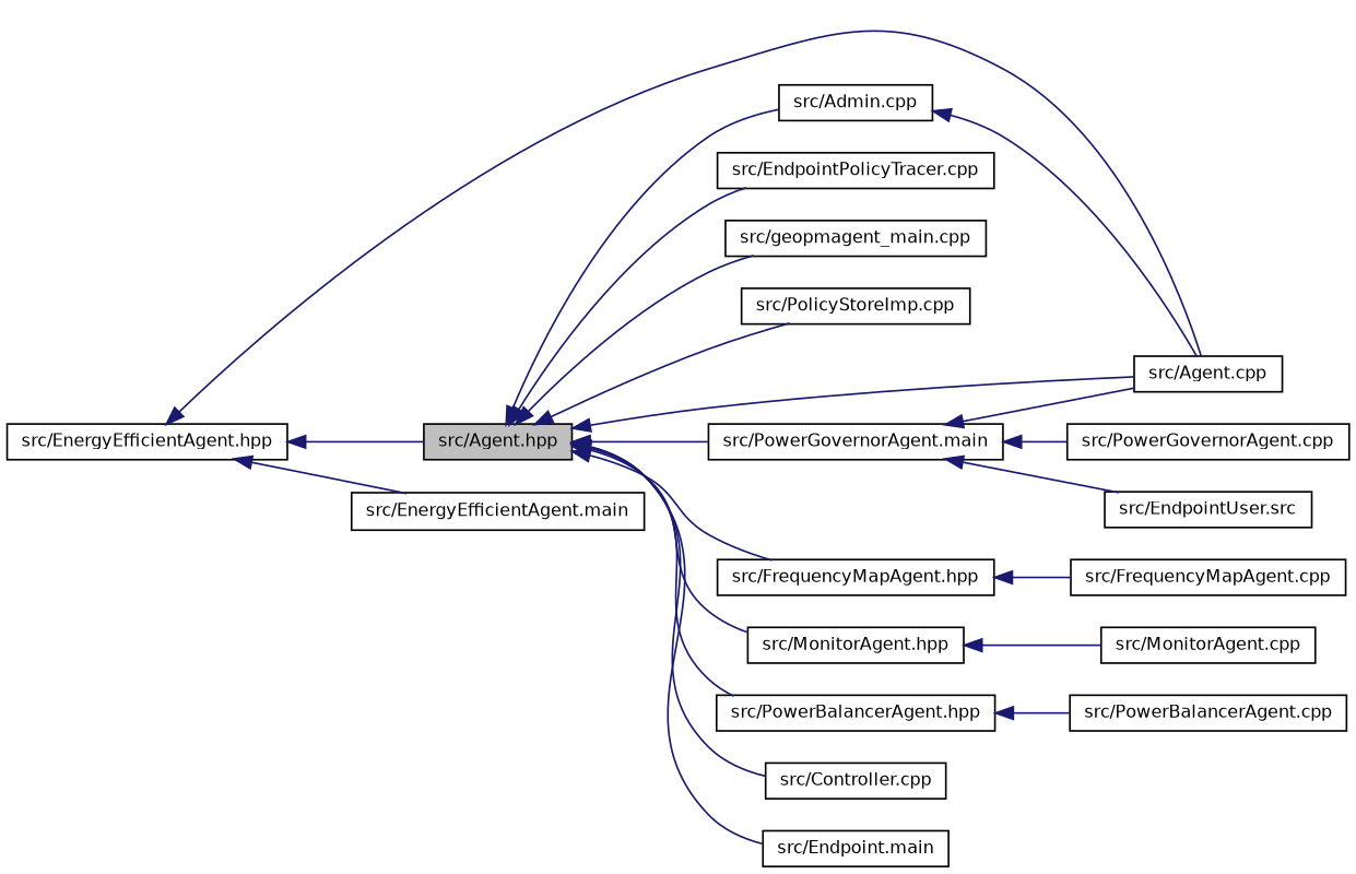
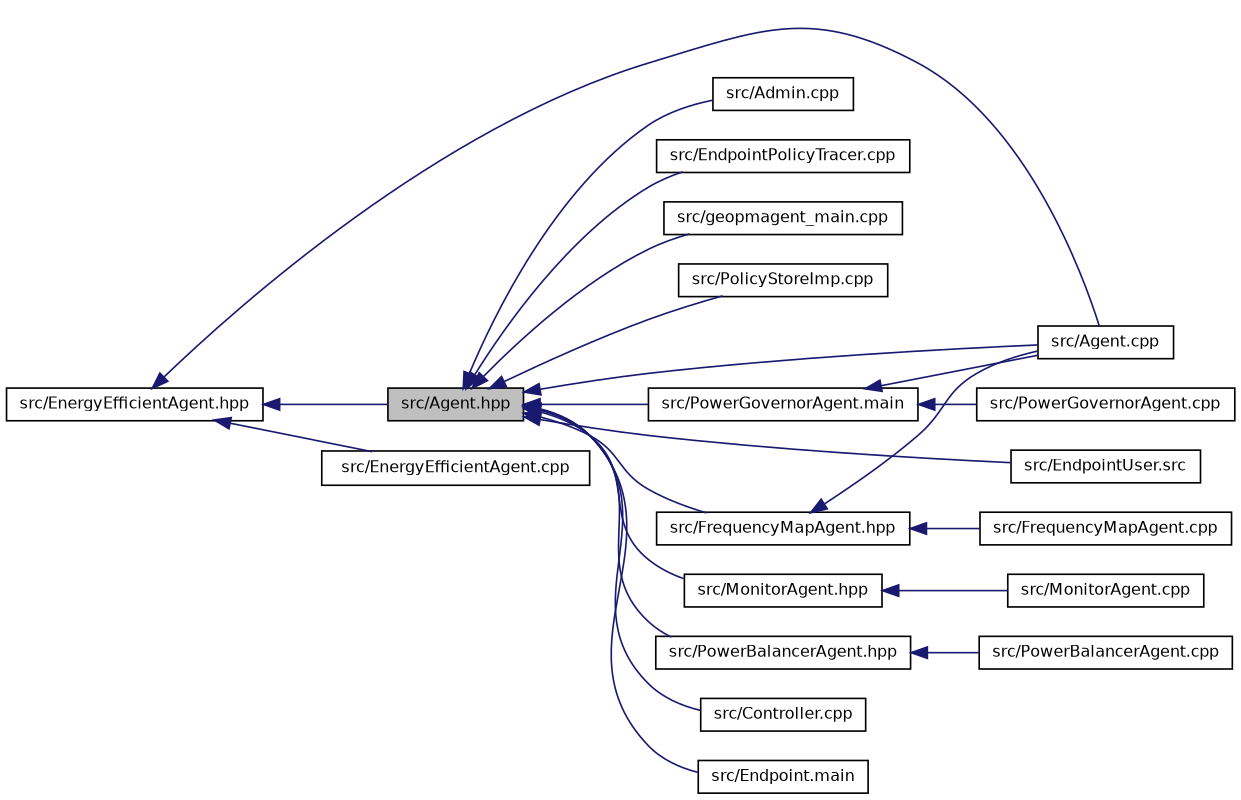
  digraph {
    rankdir=LR
    node [color=black fillcolor=white fontname=Helvetica fontsize=10 shape=record style=filled]
    edge [color=midnightblue dir=back fontname=Helvetica fontsize=10 labelfontname=Helvetica labelfontsize=10 style=solid]
    n1 [fillcolor=grey75 fontcolor=black height=0.2 label="src/Agent.hpp" width=0.4]
    n2 [height=0.2 label="src/Admin.cpp" width=0.4]
    n3 [height=0.2 label="src/Agent.cpp" width=0.4]
    n4 [height=0.2 label="src/MonitorAgent.hpp" width=0.4]
    n5 [height=0.2 label="src/PowerBalancerAgent.hpp" width=0.4]
    n6 [height=0.2 label="src/PowerGovernorAgent.main" width=0.4]
    n7 [height=0.2 label="src/FrequencyMapAgent.hpp" width=0.4]
    n8 [height=0.2 label="src/Controller.cpp" width=0.4]
    n9 [height=0.2 label="src/Endpoint.main" width=0.4]
    n10 [height=0.2 label="src/EndpointPolicyTracer.cpp" width=0.4]
    n11 [height=0.2 label="src/EndpointUser.src" width=0.4]
    n12 [height=0.2 label="src/geopmagent_main.cpp" width=0.4]
    n13 [height=0.2 label="src/PolicyStoreImp.cpp" width=0.4]
    n14 [height=0.2 label="src/MonitorAgent.cpp" width=0.4]
    n15 [height=0.2 label="src/PowerBalancerAgent.cpp" width=0.4]
    n16 [height=0.2 label="src/PowerGovernorAgent.cpp" width=0.4]
    n17 [height=0.2 label="src/EnergyEfficientAgent.hpp" width=0.4]
-   n18 [height=0.2 label="src/EnergyEfficientAgent.main" width=0.4]
+   n18 [height=0.2 label="src/EnergyEfficientAgent.cpp" width=0.4]
    n19 [height=0.2 label="src/FrequencyMapAgent.cpp" width=0.4]
    n1 -> n2
    n1 -> n3
    n1 -> n4
    n1 -> n5
    n1 -> n6
    n1 -> n7
    n1 -> n8
    n1 -> n9
    n1 -> n10
-   n6 -> n11
+   n1 -> n11
    n1 -> n12
    n1 -> n13
    n4 -> n14
    n5 -> n15
    n6 -> n3
    n6 -> n16
-   n2 -> n3
+   n7 -> n3
    n7 -> n19
    n17 -> n1
    n17 -> n3
    n17 -> n18
  }
